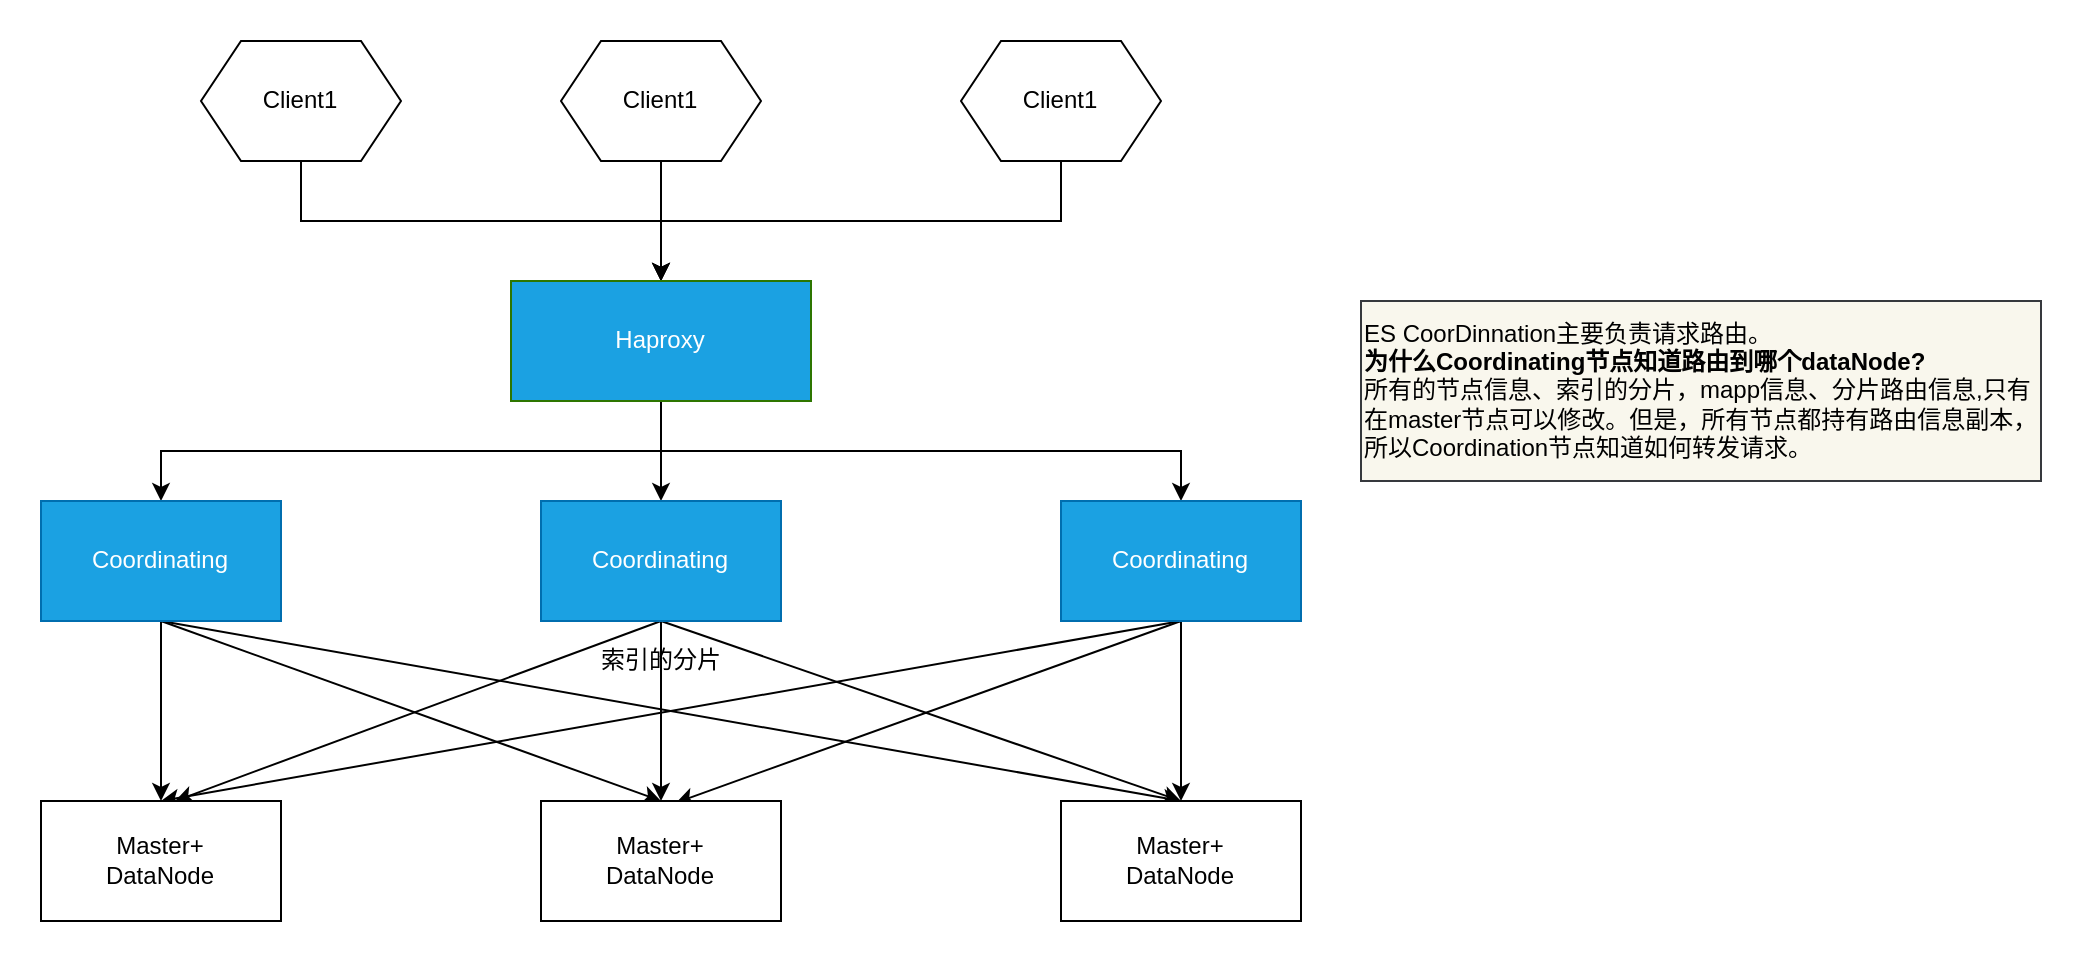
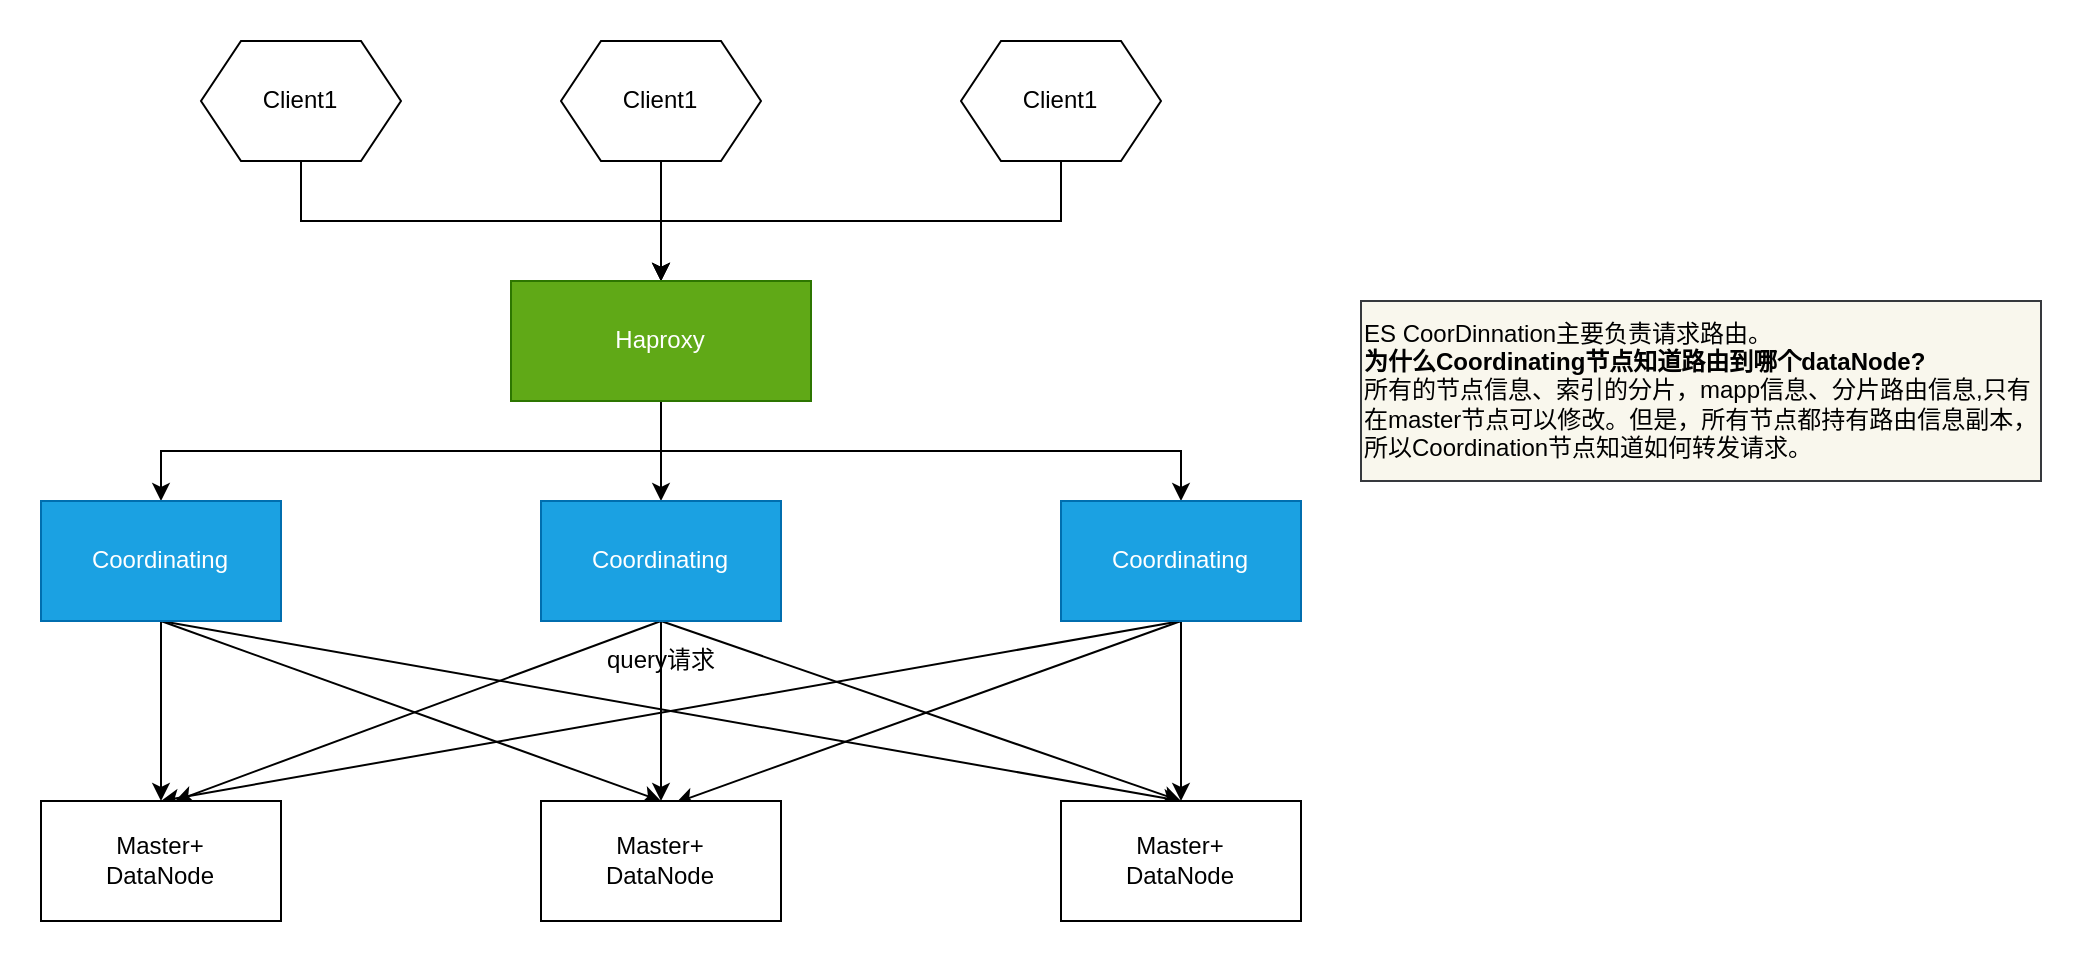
  <mxCell id="0" />
  <mxCell id="1" parent="0" />
  <mxCell id="2" style="edgeStyle=orthogonalEdgeStyle;rounded=0;orthogonalLoop=1;jettySize=auto;html=1;exitX=0.5;exitY=1;exitDx=0;exitDy=0;entryX=0.5;entryY=0;entryDx=0;entryDy=0;" edge="1" parent="1" source="3" target="11"><mxGeometry relative="1" as="geometry" /></mxCell>
  <mxCell id="3" value="Client1" style="shape=hexagon;perimeter=hexagonPerimeter2;whiteSpace=wrap;html=1;fixedSize=1;" vertex="1" parent="1"><mxGeometry x="100" y="20" width="100" height="60" as="geometry" /></mxCell>
  <mxCell id="4" style="edgeStyle=orthogonalEdgeStyle;rounded=0;orthogonalLoop=1;jettySize=auto;html=1;exitX=0.5;exitY=1;exitDx=0;exitDy=0;" edge="1" parent="1" source="5"><mxGeometry relative="1" as="geometry"><mxPoint x="330" y="140" as="targetPoint" /></mxGeometry></mxCell>
  <mxCell id="5" value="Client1" style="shape=hexagon;perimeter=hexagonPerimeter2;whiteSpace=wrap;html=1;fixedSize=1;" vertex="1" parent="1"><mxGeometry x="280" y="20" width="100" height="60" as="geometry" /></mxCell>
  <mxCell id="6" style="edgeStyle=orthogonalEdgeStyle;rounded=0;orthogonalLoop=1;jettySize=auto;html=1;entryX=0.5;entryY=0;entryDx=0;entryDy=0;" edge="1" parent="1" source="7" target="11"><mxGeometry relative="1" as="geometry"><Array as="points"><mxPoint x="530" y="110" /><mxPoint x="330" y="110" /></Array></mxGeometry></mxCell>
  <mxCell id="7" value="Client1" style="shape=hexagon;perimeter=hexagonPerimeter2;whiteSpace=wrap;html=1;fixedSize=1;" vertex="1" parent="1"><mxGeometry x="480" y="20" width="100" height="60" as="geometry" /></mxCell>
  <mxCell id="8" style="edgeStyle=orthogonalEdgeStyle;rounded=0;orthogonalLoop=1;jettySize=auto;html=1;exitX=0.5;exitY=1;exitDx=0;exitDy=0;entryX=0.5;entryY=0;entryDx=0;entryDy=0;" edge="1" parent="1" source="11" target="15"><mxGeometry relative="1" as="geometry" /></mxCell>
  <mxCell id="9" style="edgeStyle=orthogonalEdgeStyle;rounded=0;orthogonalLoop=1;jettySize=auto;html=1;exitX=0.5;exitY=1;exitDx=0;exitDy=0;entryX=0.5;entryY=0;entryDx=0;entryDy=0;" edge="1" parent="1" source="11" target="19"><mxGeometry relative="1" as="geometry" /></mxCell>
  <mxCell id="10" style="edgeStyle=orthogonalEdgeStyle;rounded=0;orthogonalLoop=1;jettySize=auto;html=1;exitX=0.5;exitY=1;exitDx=0;exitDy=0;" edge="1" parent="1" source="11" target="23"><mxGeometry relative="1" as="geometry" /></mxCell>
- <mxCell id="11" value="Haproxy" style="rounded=0;whiteSpace=wrap;html=1;fillColor=#1ba1e2;fontColor=#ffffff;strokeColor=#2D7600;" vertex="1" parent="1"><mxGeometry x="255" y="140" width="150" height="60" as="geometry" /></mxCell>
+ <mxCell id="11" value="Haproxy" style="rounded=0;whiteSpace=wrap;html=1;fillColor=#60a917;fontColor=#ffffff;strokeColor=#2D7600;" vertex="1" parent="1"><mxGeometry x="255" y="140" width="150" height="60" as="geometry" /></mxCell>
  <mxCell id="12" style="edgeStyle=orthogonalEdgeStyle;rounded=0;orthogonalLoop=1;jettySize=auto;html=1;exitX=0.5;exitY=1;exitDx=0;exitDy=0;" edge="1" parent="1" source="15" target="24"><mxGeometry relative="1" as="geometry" /></mxCell>
  <mxCell id="13" style="edgeStyle=none;rounded=0;orthogonalLoop=1;jettySize=auto;html=1;exitX=0.5;exitY=1;exitDx=0;exitDy=0;entryX=0.5;entryY=0;entryDx=0;entryDy=0;" edge="1" parent="1" source="15" target="25"><mxGeometry relative="1" as="geometry" /></mxCell>
  <mxCell id="14" style="edgeStyle=none;rounded=0;orthogonalLoop=1;jettySize=auto;html=1;exitX=0.5;exitY=1;exitDx=0;exitDy=0;entryX=0.5;entryY=0;entryDx=0;entryDy=0;" edge="1" parent="1" source="15" target="26"><mxGeometry relative="1" as="geometry" /></mxCell>
  <mxCell id="15" value="Coordinating" style="rounded=0;whiteSpace=wrap;html=1;fillColor=#1ba1e2;fontColor=#ffffff;strokeColor=#006EAF;" vertex="1" parent="1"><mxGeometry x="20" y="250" width="120" height="60" as="geometry" /></mxCell>
  <mxCell id="16" style="edgeStyle=none;rounded=0;orthogonalLoop=1;jettySize=auto;html=1;exitX=0.5;exitY=1;exitDx=0;exitDy=0;entryX=0.559;entryY=0;entryDx=0;entryDy=0;entryPerimeter=0;" edge="1" parent="1" source="19" target="24"><mxGeometry relative="1" as="geometry" /></mxCell>
  <mxCell id="17" style="edgeStyle=none;rounded=0;orthogonalLoop=1;jettySize=auto;html=1;exitX=0.5;exitY=1;exitDx=0;exitDy=0;entryX=0.5;entryY=0;entryDx=0;entryDy=0;" edge="1" parent="1" source="19" target="25"><mxGeometry relative="1" as="geometry" /></mxCell>
  <mxCell id="18" style="edgeStyle=none;rounded=0;orthogonalLoop=1;jettySize=auto;html=1;exitX=0.5;exitY=1;exitDx=0;exitDy=0;entryX=0.5;entryY=0;entryDx=0;entryDy=0;" edge="1" parent="1" source="19" target="26"><mxGeometry relative="1" as="geometry" /></mxCell>
  <mxCell id="19" value="Coordinating" style="rounded=0;whiteSpace=wrap;html=1;fillColor=#1ba1e2;fontColor=#ffffff;strokeColor=#006EAF;" vertex="1" parent="1"><mxGeometry x="270" y="250" width="120" height="60" as="geometry" /></mxCell>
  <mxCell id="20" style="edgeStyle=none;rounded=0;orthogonalLoop=1;jettySize=auto;html=1;exitX=0.5;exitY=1;exitDx=0;exitDy=0;entryX=0.5;entryY=0;entryDx=0;entryDy=0;" edge="1" parent="1" source="23" target="24"><mxGeometry relative="1" as="geometry" /></mxCell>
  <mxCell id="21" style="edgeStyle=none;rounded=0;orthogonalLoop=1;jettySize=auto;html=1;exitX=0.5;exitY=1;exitDx=0;exitDy=0;entryX=0.563;entryY=0.014;entryDx=0;entryDy=0;entryPerimeter=0;" edge="1" parent="1" source="23" target="25"><mxGeometry relative="1" as="geometry" /></mxCell>
  <mxCell id="22" style="edgeStyle=none;rounded=0;orthogonalLoop=1;jettySize=auto;html=1;exitX=0.5;exitY=1;exitDx=0;exitDy=0;entryX=0.5;entryY=0;entryDx=0;entryDy=0;" edge="1" parent="1" source="23" target="26"><mxGeometry relative="1" as="geometry" /></mxCell>
  <mxCell id="23" value="Coordinating" style="rounded=0;whiteSpace=wrap;html=1;fillColor=#1ba1e2;fontColor=#ffffff;strokeColor=#006EAF;" vertex="1" parent="1"><mxGeometry x="530" y="250" width="120" height="60" as="geometry" /></mxCell>
  <mxCell id="24" value="Master+&lt;br&gt;DataNode" style="rounded=0;whiteSpace=wrap;html=1;" vertex="1" parent="1"><mxGeometry x="20" y="400" width="120" height="60" as="geometry" /></mxCell>
  <mxCell id="25" value="Master+&lt;br&gt;DataNode" style="rounded=0;whiteSpace=wrap;html=1;" vertex="1" parent="1"><mxGeometry x="270" y="400" width="120" height="60" as="geometry" /></mxCell>
  <mxCell id="26" value="Master+&lt;br&gt;DataNode" style="rounded=0;whiteSpace=wrap;html=1;" vertex="1" parent="1"><mxGeometry x="530" y="400" width="120" height="60" as="geometry" /></mxCell>
  <mxCell id="27" value="ES CoorDinnation主要负责请求路由。&lt;br&gt;&lt;b&gt;为什么Coordinating节点知道路由到哪个dataNode?&lt;br&gt;&lt;/b&gt;所有的节点信息、索引的分片，mapp信息、分片路由信息,只有在master节点可以修改。但是，所有节点都持有路由信息副本，所以Coordination节点知道如何转发请求。" style="text;html=1;strokeColor=#36393d;fillColor=#f9f7ed;align=left;verticalAlign=middle;whiteSpace=wrap;rounded=0;" vertex="1" parent="1"><mxGeometry x="680" y="150" width="340" height="90" as="geometry" /></mxCell>
- <mxCell id="28" value="索引的分片" style="text;html=1;align=center;verticalAlign=middle;resizable=0;points=[];autosize=1;strokeColor=none;fillColor=none;" vertex="1" parent="1"><mxGeometry x="295" y="320" width="70" height="20" as="geometry" /></mxCell>
+ <mxCell id="28" value="query请求" style="text;html=1;align=center;verticalAlign=middle;resizable=0;points=[];autosize=1;strokeColor=none;fillColor=none;" vertex="1" parent="1"><mxGeometry x="295" y="320" width="70" height="20" as="geometry" /></mxCell>
